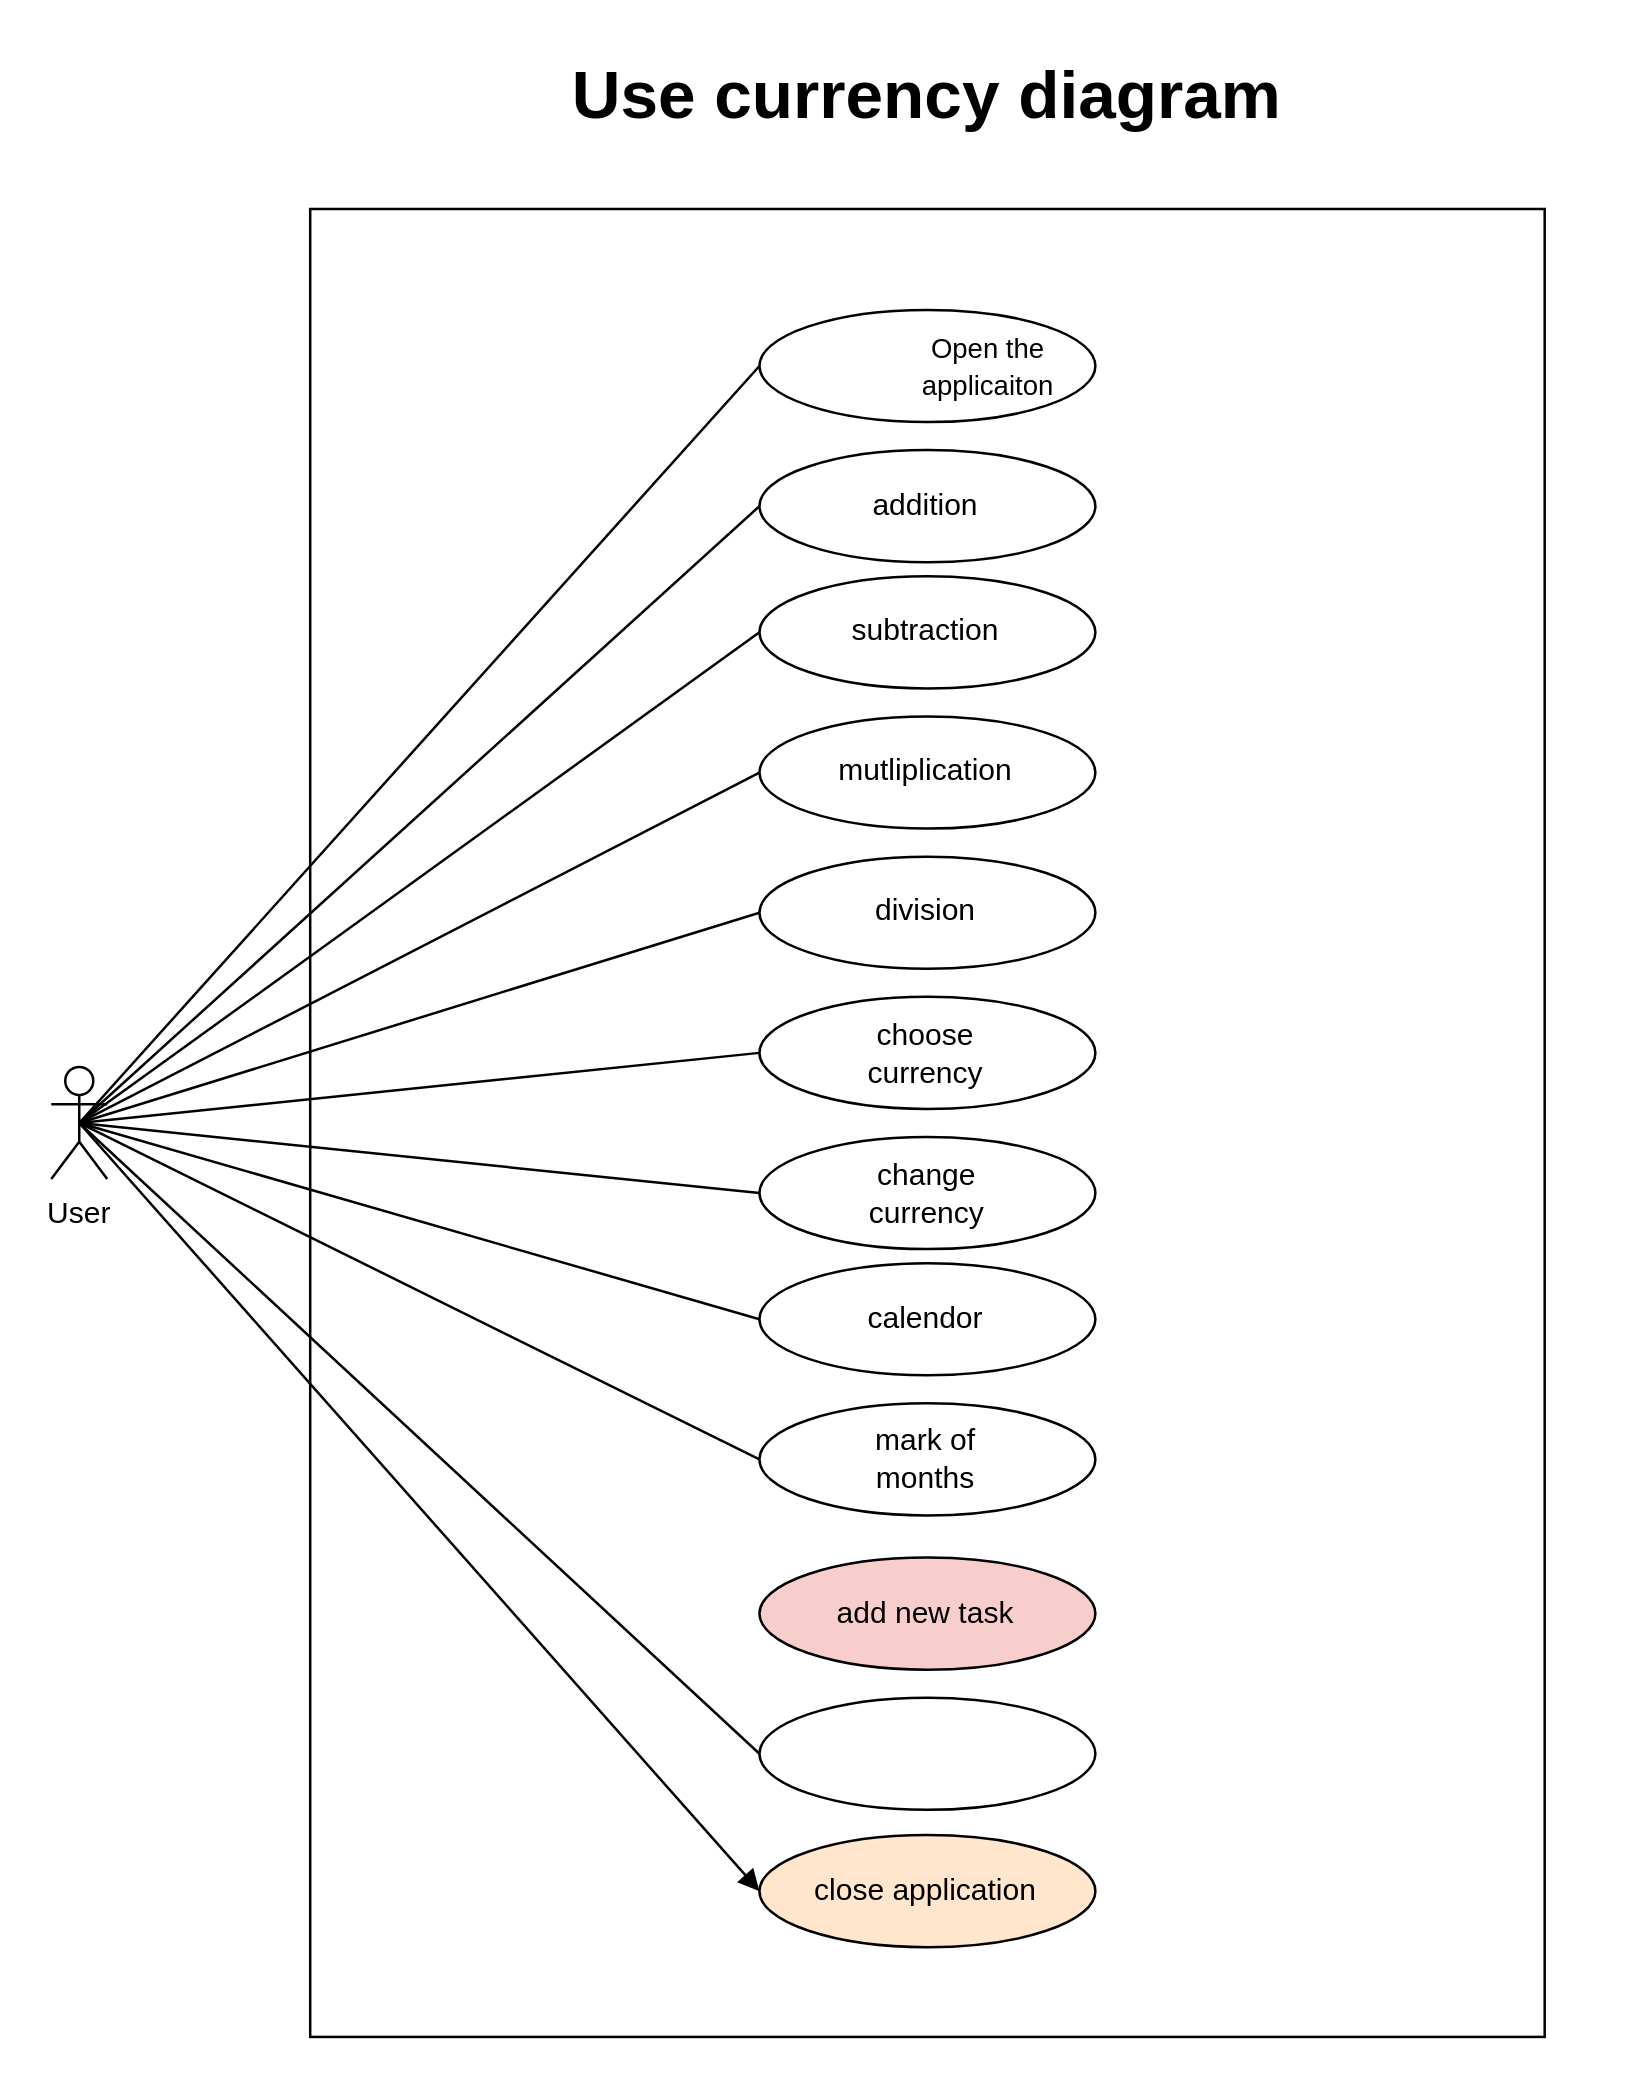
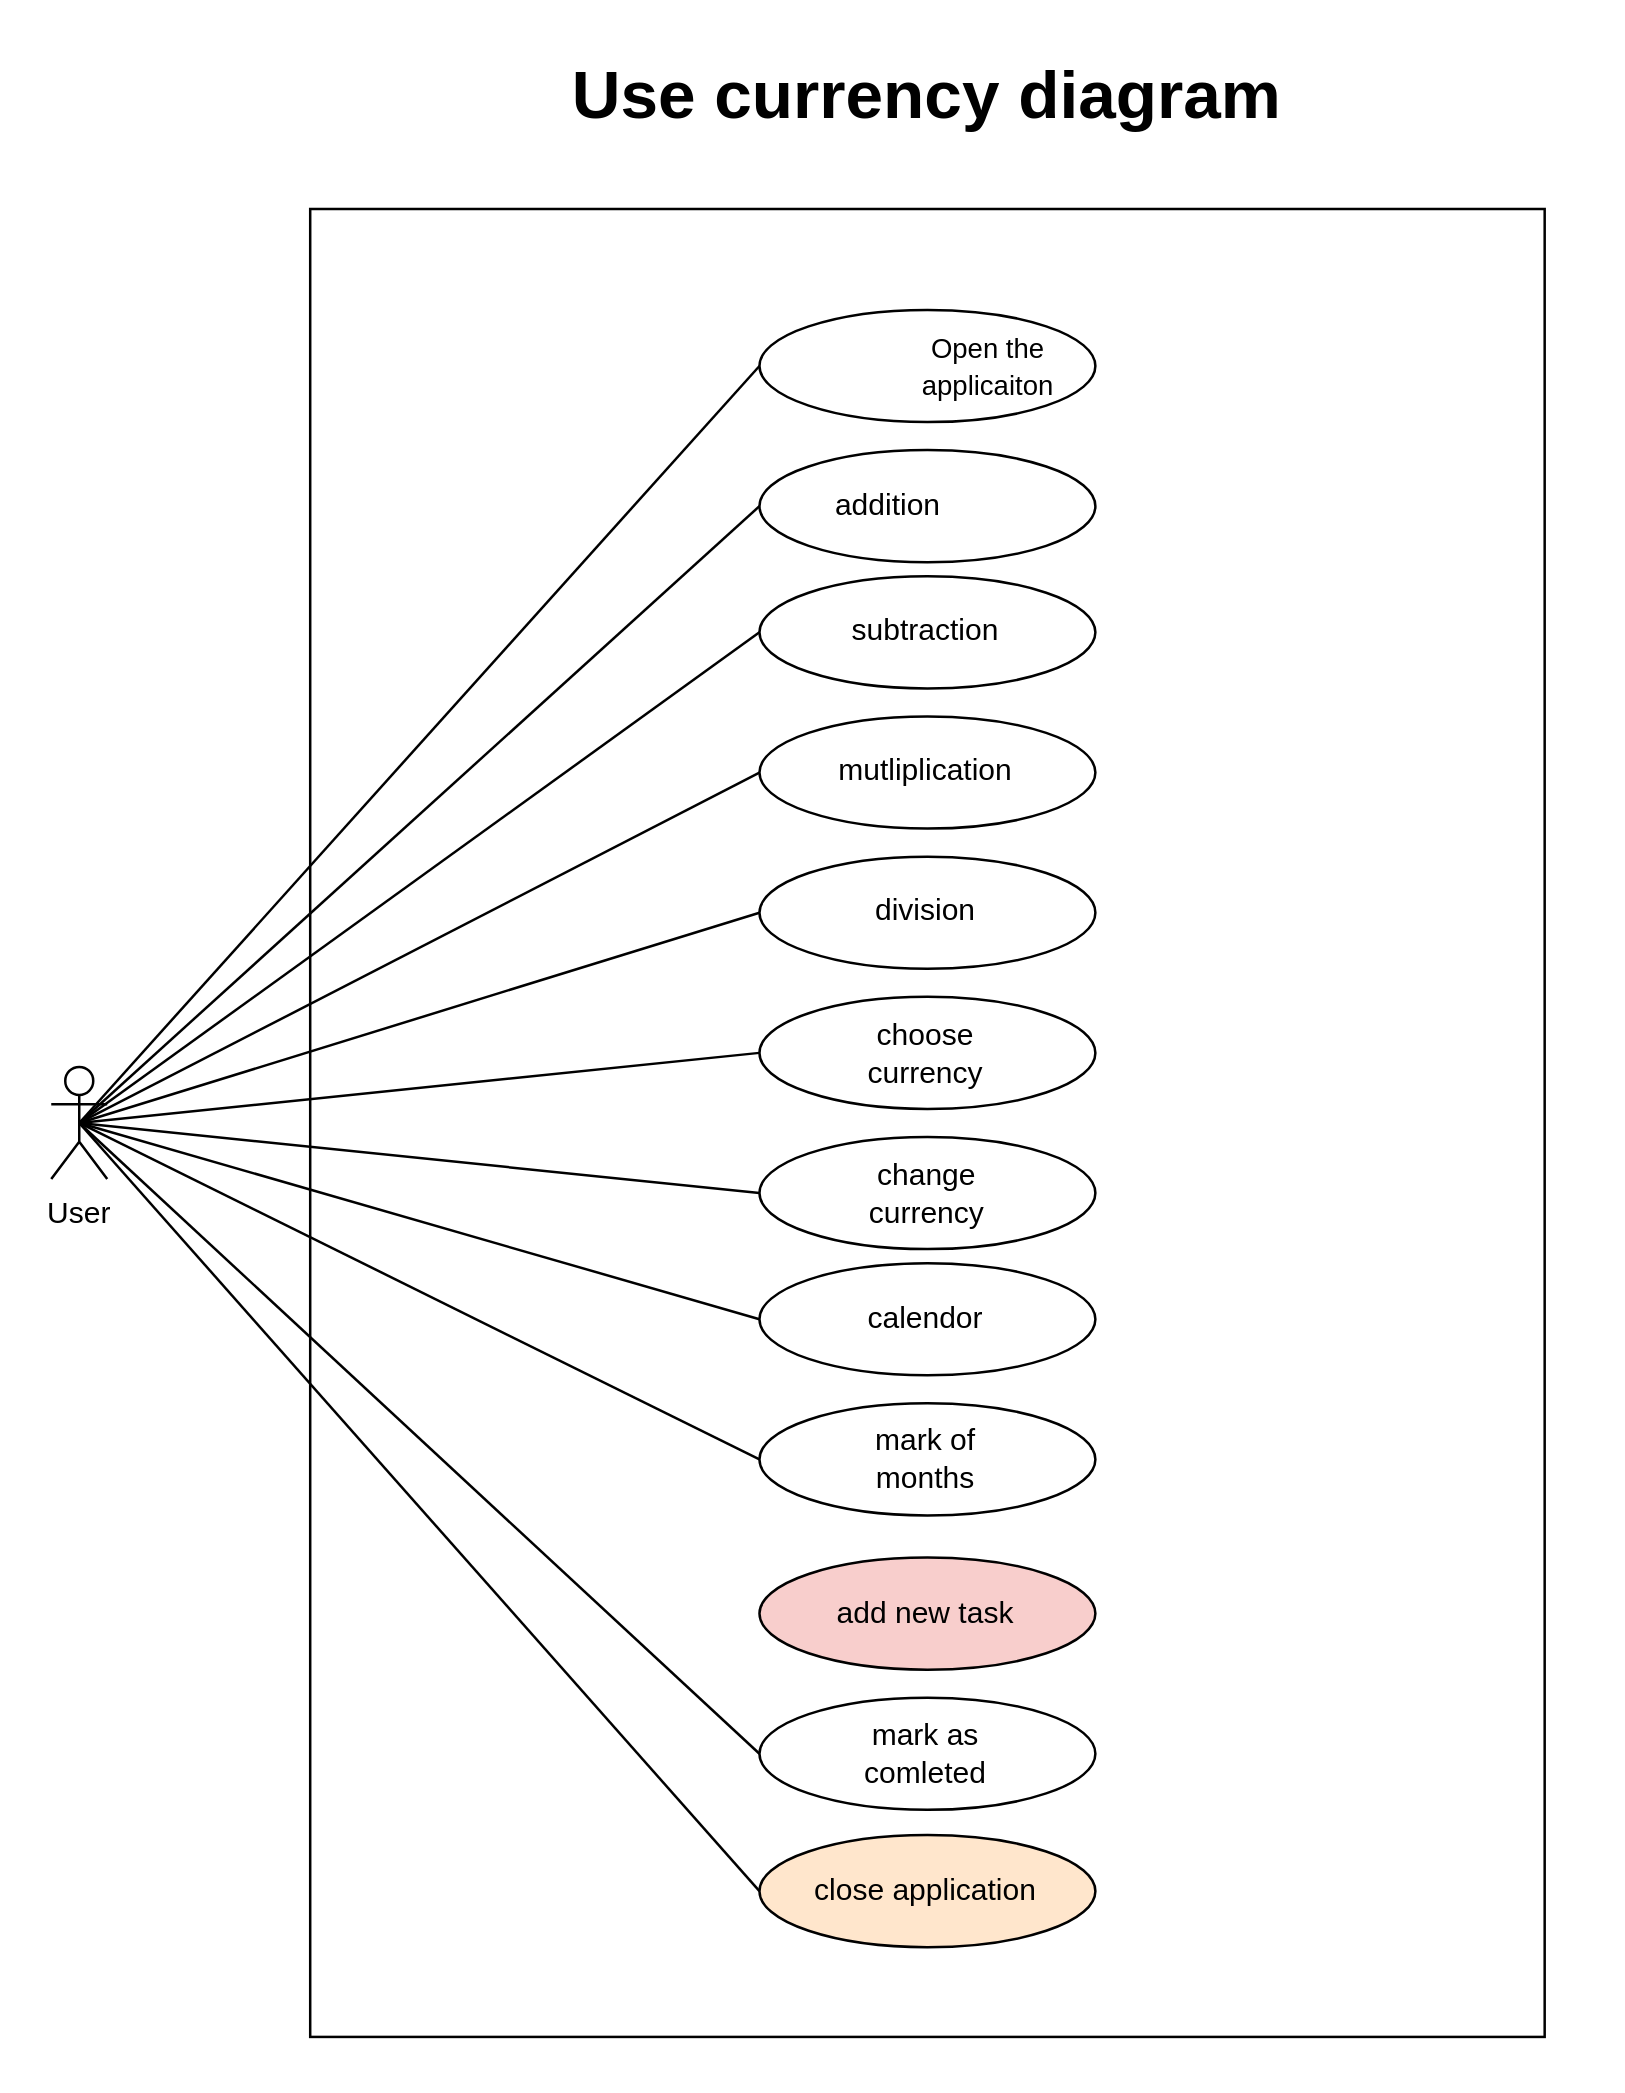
  <mxCell id="0" />
  <mxCell id="1" parent="0" />
  <mxCell id="2" value="" style="group" vertex="1" connectable="0" parent="1"><mxGeometry x="20" y="20.997" width="608" height="793.174" as="geometry" /></mxCell>
  <mxCell id="3" value="" style="rounded=0;whiteSpace=wrap;html=1;direction=south;fillColor=none;container=0;strokeColor=default;" parent="2" vertex="1"><mxGeometry x="103.573" y="62.003" width="493.79" height="731.171" as="geometry" /></mxCell>
  <mxCell id="4" value="" style="ellipse;whiteSpace=wrap;html=1;container=0;" parent="2" vertex="1"><mxGeometry x="283.285" y="158.446" width="134.365" height="44.857" as="geometry" /></mxCell>
  <mxCell id="5" value="" style="ellipse;whiteSpace=wrap;html=1;container=0;" parent="2" vertex="1"><mxGeometry x="283.285" y="208.91" width="134.365" height="44.857" as="geometry" /></mxCell>
  <mxCell id="6" value="" style="ellipse;whiteSpace=wrap;html=1;container=0;" parent="2" vertex="1"><mxGeometry x="283.285" y="321.053" width="134.365" height="44.857" as="geometry" /></mxCell>
  <mxCell id="7" value="" style="ellipse;whiteSpace=wrap;html=1;container=0;" parent="2" vertex="1"><mxGeometry x="283.285" y="264.981" width="134.365" height="44.857" as="geometry" /></mxCell>
  <mxCell id="8" value="" style="ellipse;whiteSpace=wrap;html=1;container=0;" parent="2" vertex="1"><mxGeometry x="283.285" y="377.124" width="134.365" height="44.857" as="geometry" /></mxCell>
  <mxCell id="9" value="" style="ellipse;whiteSpace=wrap;html=1;container=0;" parent="2" vertex="1"><mxGeometry x="283.285" y="483.66" width="134.365" height="44.857" as="geometry" /></mxCell>
  <mxCell id="10" value="" style="ellipse;whiteSpace=wrap;html=1;container=0;" parent="2" vertex="1"><mxGeometry x="283.285" y="433.196" width="134.365" height="44.857" as="geometry" /></mxCell>
- <mxCell id="11" value="addition" style="text;html=1;strokeColor=none;fillColor=none;align=center;verticalAlign=middle;whiteSpace=wrap;rounded=0;container=0;" parent="2" vertex="1"><mxGeometry x="311.278" y="164.053" width="78.379" height="33.643" as="geometry" /></mxCell>
+ <mxCell id="11" value="addition" style="text;html=1;strokeColor=none;fillColor=none;align=center;verticalAlign=middle;whiteSpace=wrap;rounded=0;container=0;" parent="2" vertex="1"><mxGeometry x="296.278" y="164.053" width="78.379" height="33.643" as="geometry" /></mxCell>
  <mxCell id="12" value="User" style="shape=umlActor;verticalLabelPosition=bottom;verticalAlign=top;html=1;outlineConnect=0;container=0;" parent="2" vertex="1"><mxGeometry y="405.16" width="22.394" height="44.857" as="geometry" /></mxCell>
  <mxCell id="13" value="subtraction" style="text;html=1;strokeColor=none;fillColor=none;align=center;verticalAlign=middle;whiteSpace=wrap;rounded=0;container=0;" parent="2" vertex="1"><mxGeometry x="311.278" y="214.517" width="78.379" height="33.643" as="geometry" /></mxCell>
  <mxCell id="14" value="Give feedback" style="text;html=1;strokeColor=none;fillColor=none;align=center;verticalAlign=middle;whiteSpace=wrap;rounded=0;container=0;" parent="2" vertex="1"><mxGeometry x="311.278" y="550.946" width="78.379" height="33.643" as="geometry" /></mxCell>
  <mxCell id="15" value="calendor" style="text;html=1;strokeColor=none;fillColor=none;align=center;verticalAlign=middle;whiteSpace=wrap;rounded=0;container=0;" parent="2" vertex="1"><mxGeometry x="311.278" y="489.267" width="78.379" height="33.643" as="geometry" /></mxCell>
  <mxCell id="16" value="division" style="text;html=1;strokeColor=none;fillColor=none;align=center;verticalAlign=middle;whiteSpace=wrap;rounded=0;container=0;" parent="2" vertex="1"><mxGeometry x="311.278" y="326.66" width="78.379" height="33.643" as="geometry" /></mxCell>
  <mxCell id="17" value="mutliplication" style="text;html=1;strokeColor=none;fillColor=none;align=center;verticalAlign=middle;whiteSpace=wrap;rounded=0;container=0;" parent="2" vertex="1"><mxGeometry x="311.278" y="270.589" width="78.379" height="33.643" as="geometry" /></mxCell>
  <mxCell id="18" value="choose currency" style="text;html=1;strokeColor=none;fillColor=none;align=center;verticalAlign=middle;whiteSpace=wrap;rounded=0;container=0;" parent="2" vertex="1"><mxGeometry x="311.278" y="382.731" width="78.379" height="33.643" as="geometry" /></mxCell>
  <mxCell id="19" value="&lt;font style=&quot;font-size: 27px;&quot;&gt;&lt;b style=&quot;font-size: 27px;&quot;&gt;Use currency diagram&lt;/b&gt;&lt;/font&gt;" style="text;html=1;strokeColor=none;fillColor=none;align=center;verticalAlign=middle;whiteSpace=wrap;rounded=0;container=0;fontSize=27;" parent="2" vertex="1"><mxGeometry x="92.936" width="515.064" height="33.643" as="geometry" /></mxCell>
  <mxCell id="20" value="" style="endArrow=none;html=1;rounded=0;exitX=0.5;exitY=0.5;exitDx=0;exitDy=0;exitPerimeter=0;entryX=0;entryY=0.5;entryDx=0;entryDy=0;" parent="2" source="12" target="21" edge="1"><mxGeometry width="50" height="50" relative="1" as="geometry"><mxPoint x="-13.436" y="410.767" as="sourcePoint" /><mxPoint x="255.293" y="393.946" as="targetPoint" /></mxGeometry></mxCell>
  <mxCell id="21" value="" style="ellipse;whiteSpace=wrap;html=1;container=0;" parent="2" vertex="1"><mxGeometry x="283.285" y="102.374" width="134.365" height="44.857" as="geometry" /></mxCell>
  <mxCell id="22" value="&lt;font style=&quot;font-size: 11px;&quot;&gt;Open the applicaiton&lt;/font&gt;" style="text;html=1;strokeColor=none;fillColor=none;align=center;verticalAlign=middle;whiteSpace=wrap;rounded=0;container=0;" parent="2" vertex="1"><mxGeometry x="336.278" y="107.981" width="78.379" height="33.643" as="geometry" /></mxCell>
  <mxCell id="23" value="" style="endArrow=none;html=1;rounded=0;exitX=0.5;exitY=0.5;exitDx=0;exitDy=0;exitPerimeter=0;entryX=0;entryY=0.5;entryDx=0;entryDy=0;" parent="2" source="12" target="4" edge="1"><mxGeometry width="50" height="50" relative="1" as="geometry"><mxPoint x="-13.436" y="539.731" as="sourcePoint" /><mxPoint x="294.483" y="136.017" as="targetPoint" /></mxGeometry></mxCell>
  <mxCell id="24" value="" style="endArrow=none;html=1;rounded=0;exitX=0.5;exitY=0.5;exitDx=0;exitDy=0;exitPerimeter=0;entryX=0;entryY=0.5;entryDx=0;entryDy=0;" parent="2" source="12" target="7" edge="1"><mxGeometry width="50" height="50" relative="1" as="geometry"><mxPoint x="-13.436" y="539.731" as="sourcePoint" /><mxPoint x="294.483" y="192.089" as="targetPoint" /></mxGeometry></mxCell>
  <mxCell id="25" value="" style="endArrow=none;html=1;rounded=0;exitX=0.5;exitY=0.5;exitDx=0;exitDy=0;exitPerimeter=0;entryX=0;entryY=0.5;entryDx=0;entryDy=0;" parent="2" source="12" target="5" edge="1"><mxGeometry width="50" height="50" relative="1" as="geometry"><mxPoint x="-13.436" y="539.731" as="sourcePoint" /><mxPoint x="305.68" y="203.303" as="targetPoint" /></mxGeometry></mxCell>
  <mxCell id="26" value="" style="ellipse;whiteSpace=wrap;html=1;container=0;" parent="2" vertex="1"><mxGeometry x="283.285" y="539.731" width="134.365" height="44.857" as="geometry" /></mxCell>
  <mxCell id="27" value="mark of months" style="text;html=1;strokeColor=none;fillColor=none;align=center;verticalAlign=middle;whiteSpace=wrap;rounded=0;container=0;" parent="2" vertex="1"><mxGeometry x="311.278" y="545.339" width="78.379" height="33.643" as="geometry" /></mxCell>
  <mxCell id="28" value="add new task" style="ellipse;whiteSpace=wrap;html=1;container=0;fillColor=#f8cecc;" parent="2" vertex="1"><mxGeometry x="283.285" y="601.41" width="134.365" height="44.857" as="geometry" /></mxCell>
  <mxCell id="29" value="" style="ellipse;whiteSpace=wrap;html=1;container=0;" parent="2" vertex="1"><mxGeometry x="283.285" y="657.481" width="134.365" height="44.857" as="geometry" /></mxCell>
+ <mxCell id="30" value="mark as comleted" style="text;html=1;strokeColor=none;fillColor=none;align=center;verticalAlign=middle;whiteSpace=wrap;rounded=0;container=0;" parent="2" vertex="1"><mxGeometry x="311.278" y="663.089" width="78.379" height="33.643" as="geometry" /></mxCell>
  <mxCell id="31" value="close application" style="ellipse;whiteSpace=wrap;html=1;container=0;fillColor=#ffe6cc;" parent="2" vertex="1"><mxGeometry x="283.285" y="712.431" width="134.365" height="44.857" as="geometry" /></mxCell>
  <mxCell id="32" value="" style="endArrow=none;html=1;rounded=0;entryX=0;entryY=0.5;entryDx=0;entryDy=0;exitX=0.5;exitY=0.5;exitDx=0;exitDy=0;exitPerimeter=0;" parent="2" source="12" target="26" edge="1"><mxGeometry width="50" height="50" relative="1" as="geometry"><mxPoint x="-13.436" y="539.731" as="sourcePoint" /><mxPoint x="263.131" y="393.946" as="targetPoint" /></mxGeometry></mxCell>
  <mxCell id="33" value="" style="endArrow=none;html=1;rounded=0;entryX=0;entryY=0.5;entryDx=0;entryDy=0;exitX=0.5;exitY=0.5;exitDx=0;exitDy=0;exitPerimeter=0;" parent="2" source="12" target="29" edge="1"><mxGeometry width="50" height="50" relative="1" as="geometry"><mxPoint x="-13.436" y="539.731" as="sourcePoint" /><mxPoint x="294.483" y="573.374" as="targetPoint" /></mxGeometry></mxCell>
- <mxCell id="34" value="" style="endArrow=block;html=1;rounded=0;entryX=0;entryY=0.5;entryDx=0;entryDy=0;exitX=0.5;exitY=0.5;exitDx=0;exitDy=0;exitPerimeter=0;" parent="2" source="12" target="31" edge="1"><mxGeometry width="50" height="50" relative="1" as="geometry"><mxPoint x="-13.436" y="539.731" as="sourcePoint" /><mxPoint x="294.483" y="691.124" as="targetPoint" /></mxGeometry></mxCell>
+ <mxCell id="34" value="" style="endArrow=none;html=1;rounded=0;entryX=0;entryY=0.5;entryDx=0;entryDy=0;exitX=0.5;exitY=0.5;exitDx=0;exitDy=0;exitPerimeter=0;" parent="2" source="12" target="31" edge="1"><mxGeometry width="50" height="50" relative="1" as="geometry"><mxPoint x="-13.436" y="539.731" as="sourcePoint" /><mxPoint x="294.483" y="691.124" as="targetPoint" /></mxGeometry></mxCell>
  <mxCell id="35" value="change currency" style="text;html=1;strokeColor=none;fillColor=none;align=center;verticalAlign=middle;whiteSpace=wrap;rounded=0;container=0;" parent="2" vertex="1"><mxGeometry x="316.877" y="438.803" width="67.182" height="33.643" as="geometry" /></mxCell>
  <mxCell id="36" value="" style="endArrow=none;html=1;rounded=0;entryX=0;entryY=0.5;entryDx=0;entryDy=0;exitX=0.5;exitY=0.5;exitDx=0;exitDy=0;exitPerimeter=0;" parent="2" source="12" target="6" edge="1"><mxGeometry width="50" height="50" relative="1" as="geometry"><mxPoint x="-58.225" y="500.481" as="sourcePoint" /><mxPoint x="294.483" y="573.374" as="targetPoint" /></mxGeometry></mxCell>
  <mxCell id="37" value="" style="endArrow=none;html=1;rounded=0;entryX=0;entryY=0.5;entryDx=0;entryDy=0;exitX=0.5;exitY=0.5;exitDx=0;exitDy=0;exitPerimeter=0;" parent="2" source="12" target="8" edge="1"><mxGeometry width="50" height="50" relative="1" as="geometry"><mxPoint x="-58.225" y="438.803" as="sourcePoint" /><mxPoint x="294.483" y="511.696" as="targetPoint" /></mxGeometry></mxCell>
  <mxCell id="38" value="" style="endArrow=none;html=1;rounded=0;entryX=0;entryY=0.5;entryDx=0;entryDy=0;exitX=0.5;exitY=0.5;exitDx=0;exitDy=0;exitPerimeter=0;" parent="2" source="12" target="10" edge="1"><mxGeometry width="50" height="50" relative="1" as="geometry"><mxPoint x="-58.225" y="500.481" as="sourcePoint" /><mxPoint x="294.483" y="410.767" as="targetPoint" /></mxGeometry></mxCell>
  <mxCell id="39" value="" style="endArrow=none;html=1;rounded=0;entryX=0;entryY=0.5;entryDx=0;entryDy=0;exitX=0.5;exitY=0.5;exitDx=0;exitDy=0;exitPerimeter=0;" parent="2" source="12" target="9" edge="1"><mxGeometry width="50" height="50" relative="1" as="geometry"><mxPoint x="-58.225" y="500.481" as="sourcePoint" /><mxPoint x="294.483" y="466.839" as="targetPoint" /></mxGeometry></mxCell>
